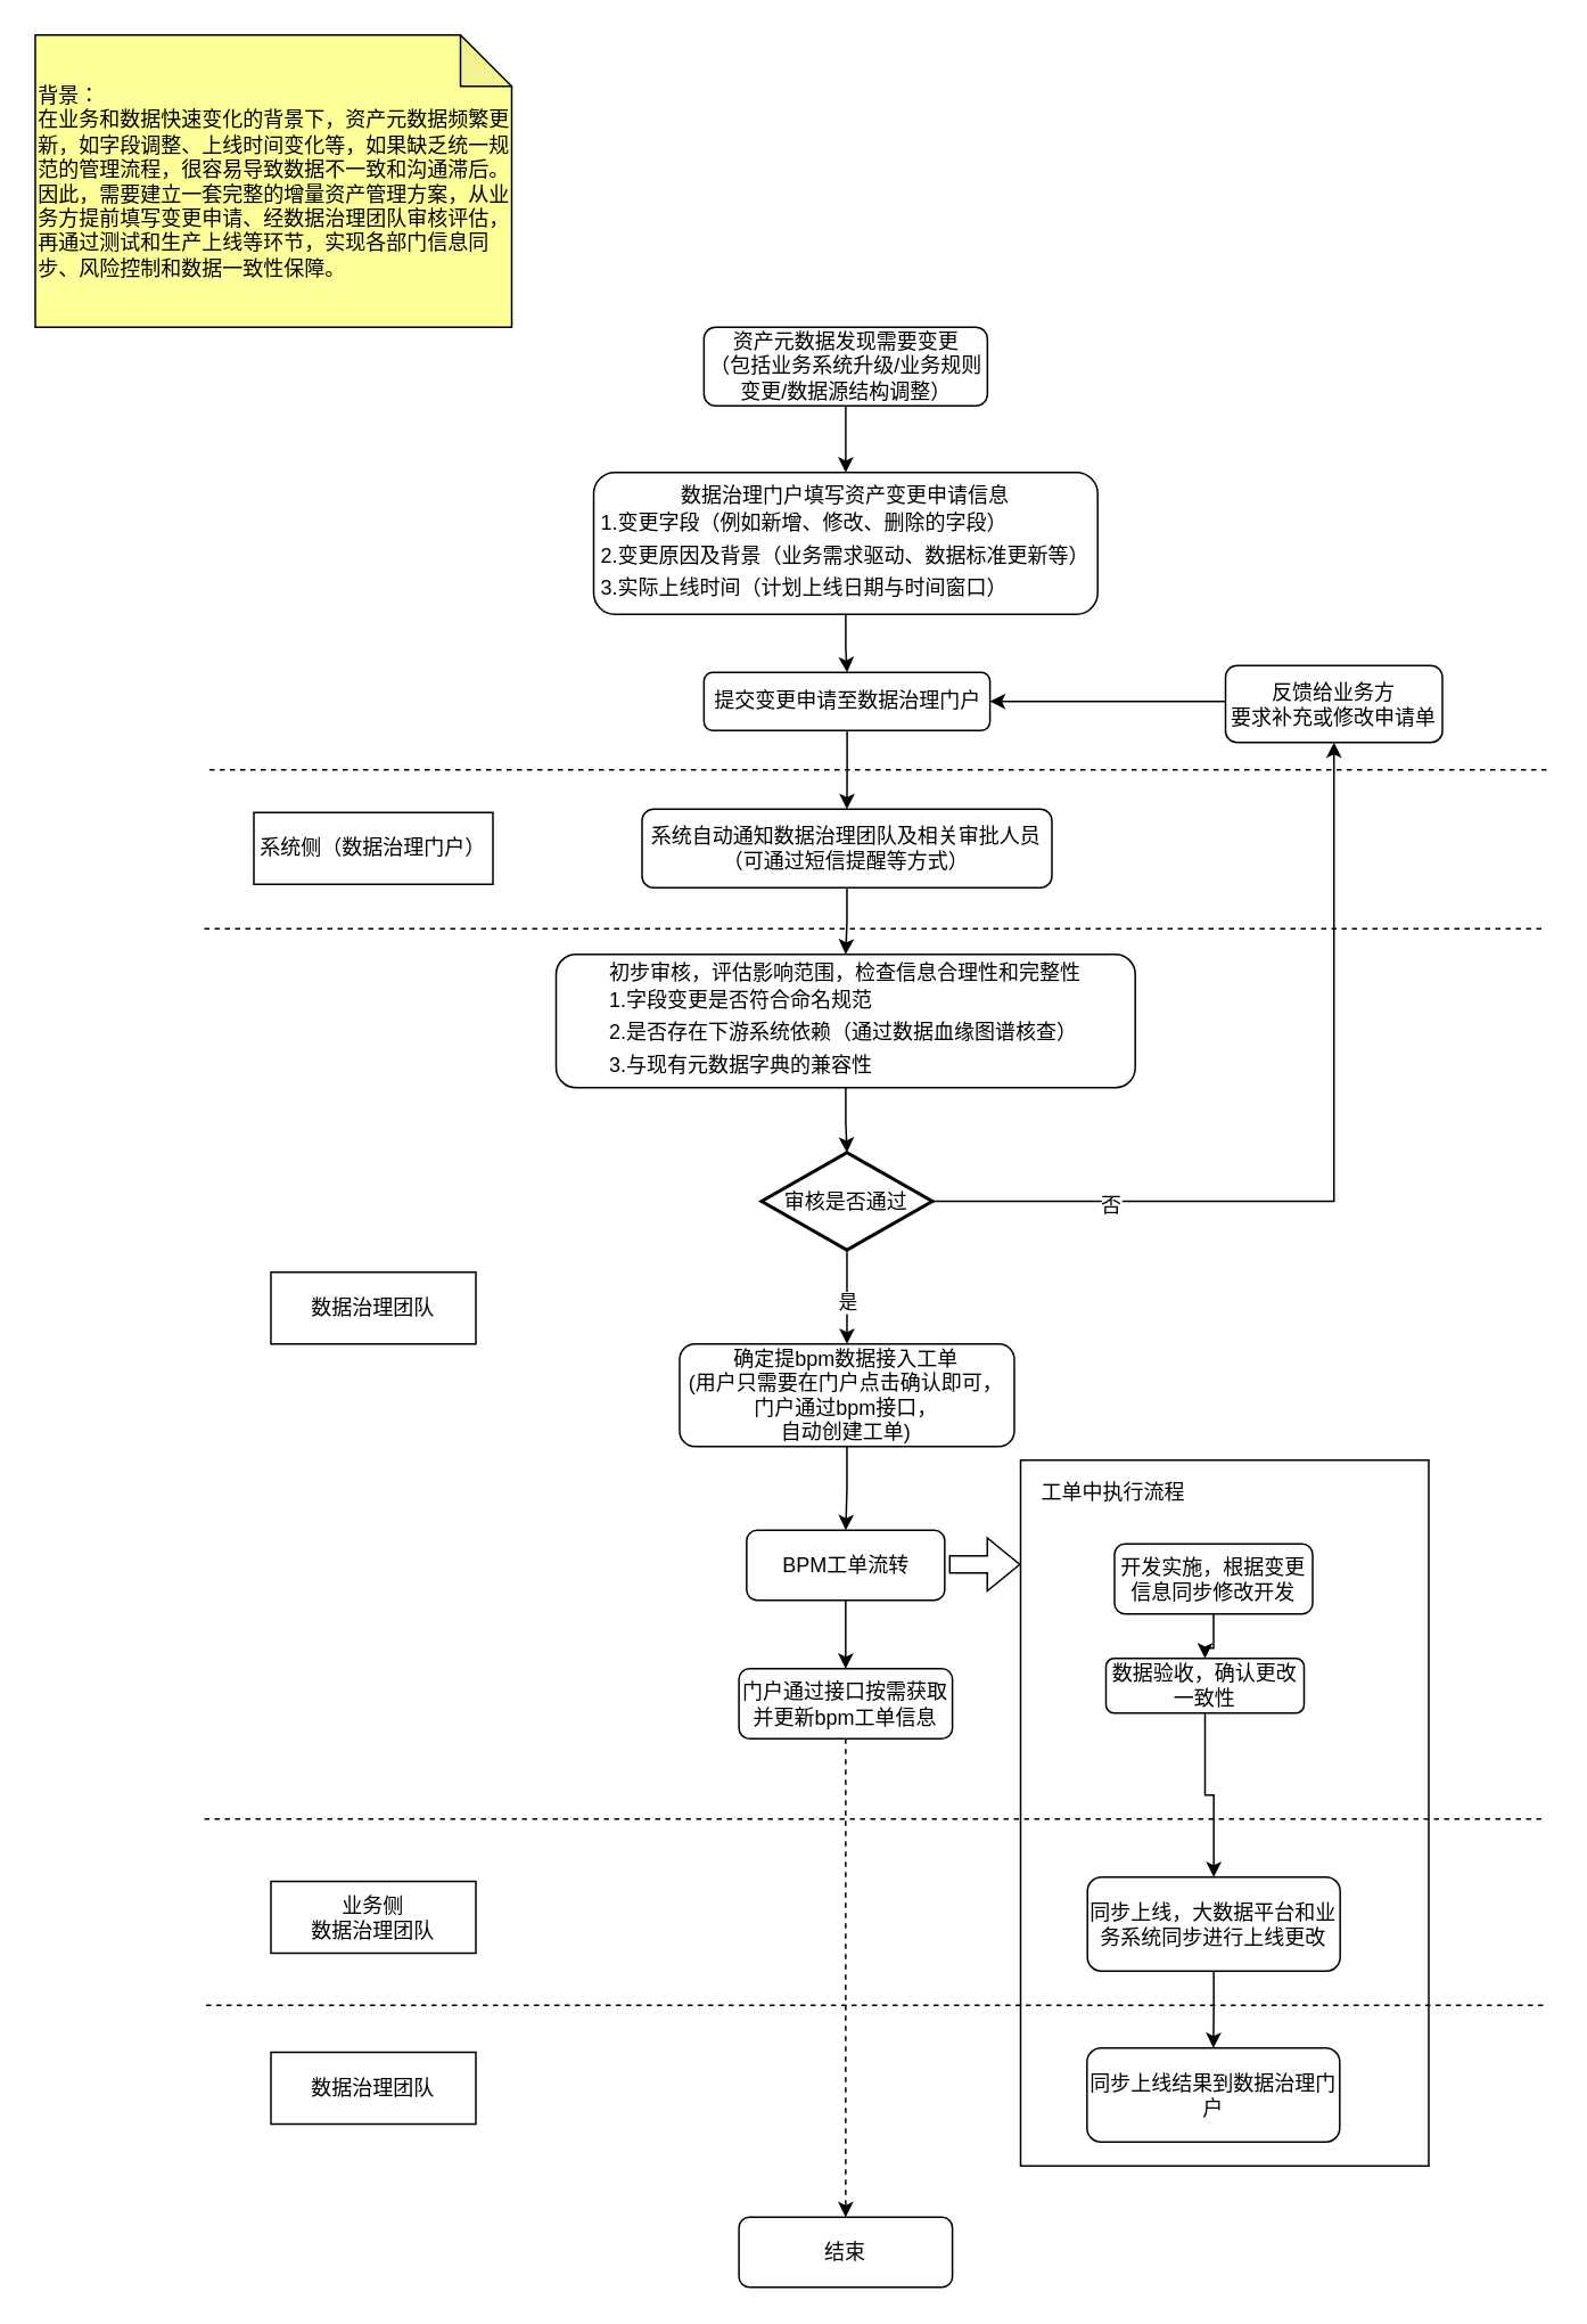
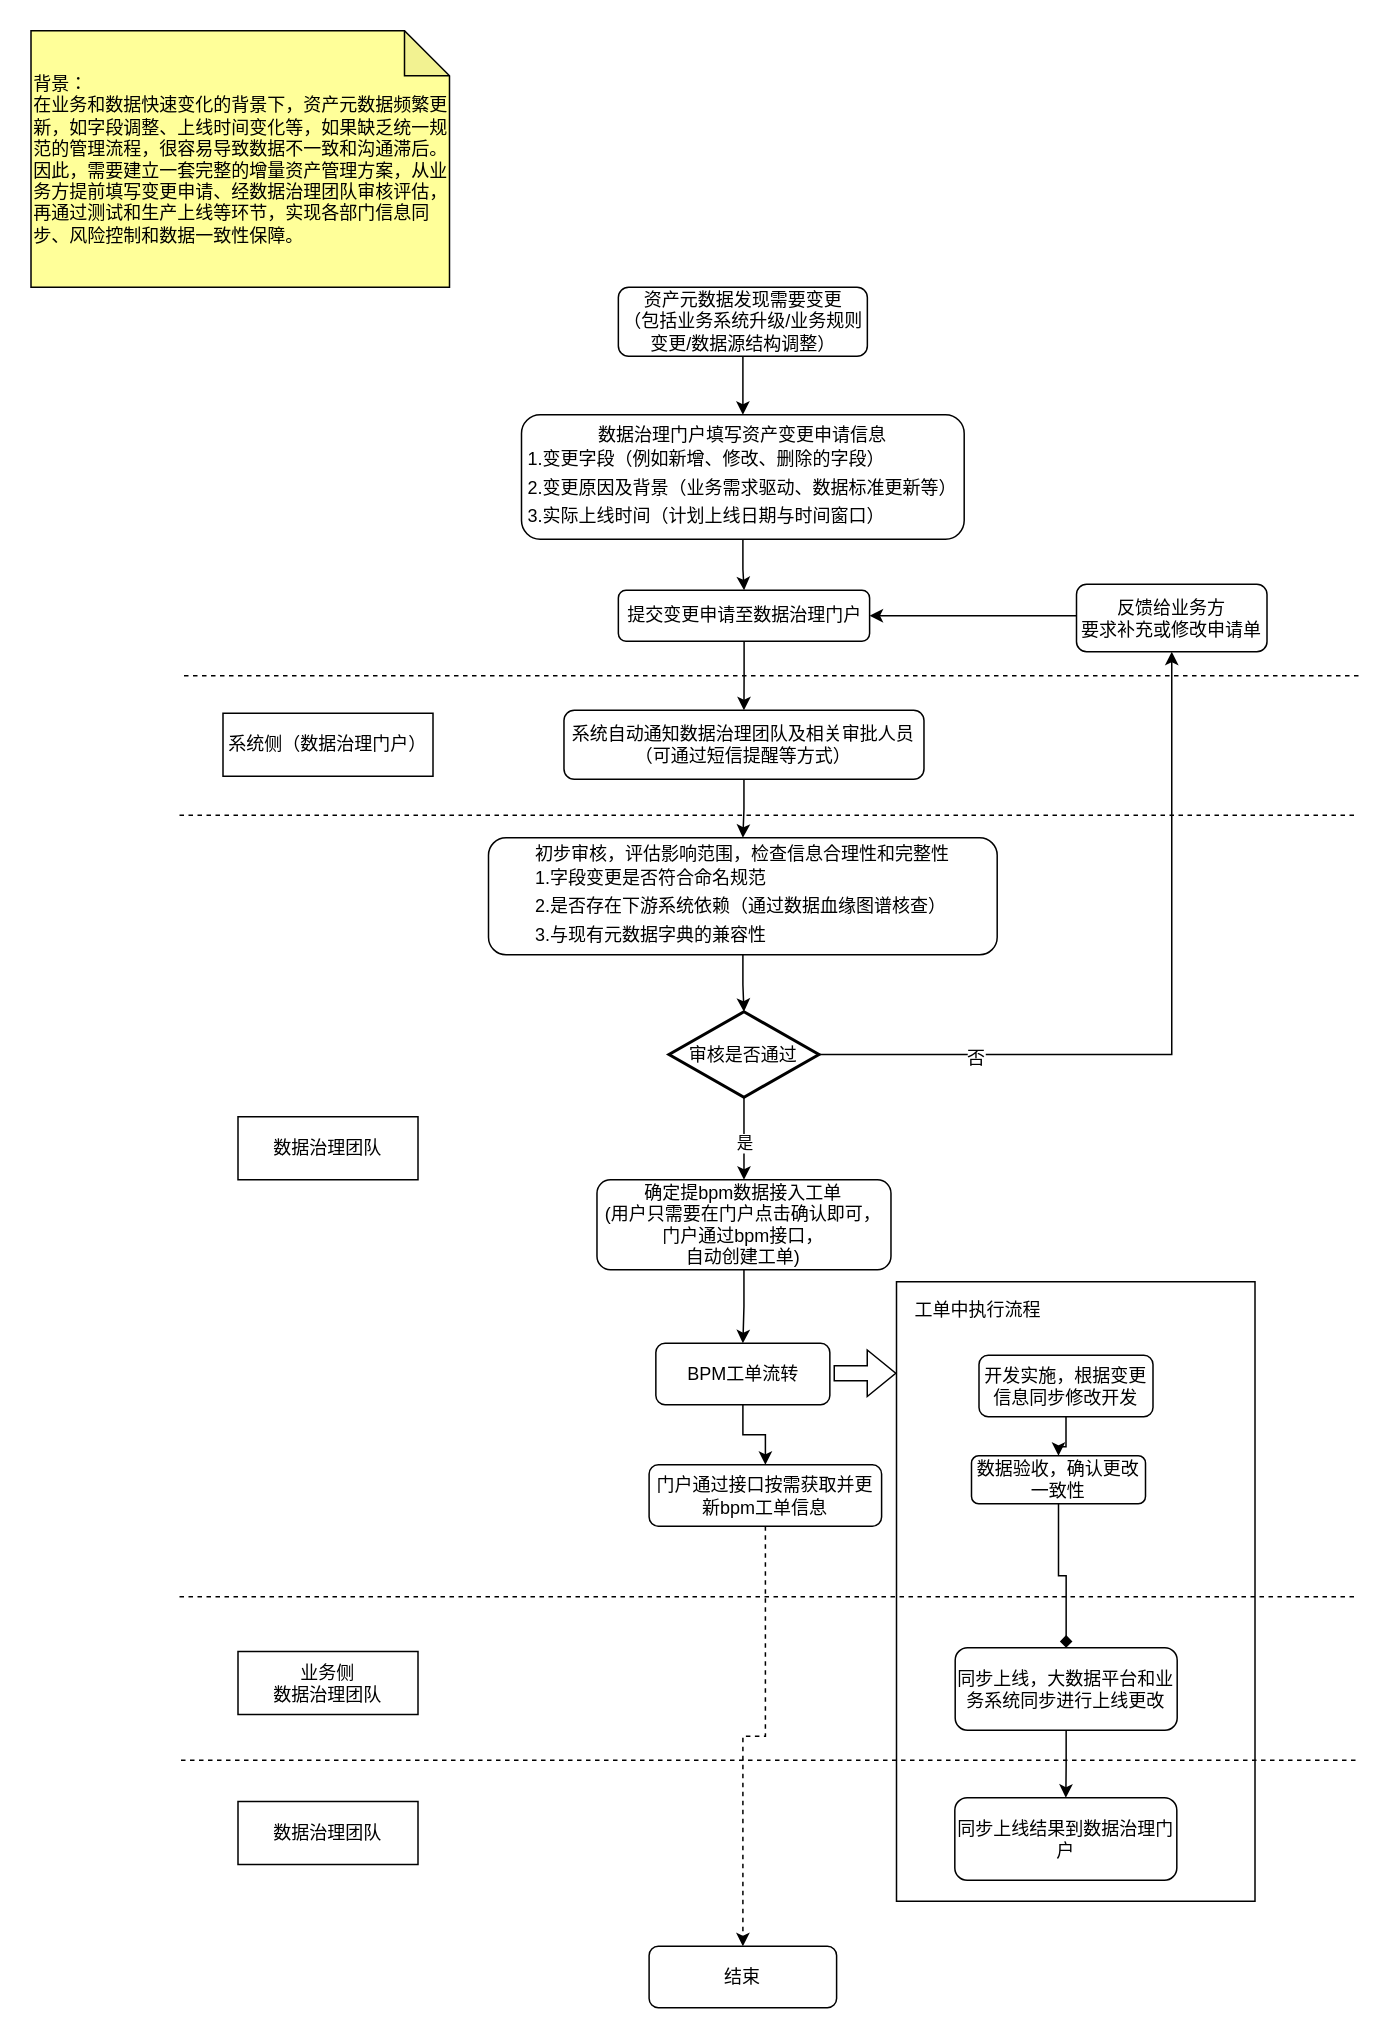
  <mxCell id="0" />
  <mxCell id="1" parent="0" />
  <mxCell id="2" style="edgeStyle=orthogonalEdgeStyle;rounded=0;orthogonalLoop=1;jettySize=auto;html=1;fontFamily=Helvetica;fontSize=12;fontColor=default;" parent="1" source="3" target="24" edge="1"><mxGeometry relative="1" as="geometry" /></mxCell>
  <mxCell id="3" value="&lt;font&gt;资产元数据发现需要变更&lt;/font&gt;&lt;div&gt;&lt;span&gt;&lt;font&gt;（包括&lt;span style=&quot;text-align: left;&quot;&gt;业务系统升级/业务规则变更/数据源结构调整&lt;/span&gt;）&lt;/font&gt;&lt;/span&gt;&lt;/div&gt;" style="rounded=1;whiteSpace=wrap;html=1;" parent="1" vertex="1"><mxGeometry x="411.57" y="191" width="166" height="46" as="geometry" /></mxCell>
  <mxCell id="4" style="edgeStyle=orthogonalEdgeStyle;rounded=0;orthogonalLoop=1;jettySize=auto;html=1;fontFamily=Helvetica;fontSize=12;fontColor=default;" parent="1" source="5" target="7" edge="1"><mxGeometry relative="1" as="geometry" /></mxCell>
  <mxCell id="5" value="提交变更申请至数据治理门户" style="rounded=1;whiteSpace=wrap;html=1;" parent="1" vertex="1"><mxGeometry x="411.57" y="393" width="167.5" height="34" as="geometry" /></mxCell>
  <mxCell id="6" style="edgeStyle=orthogonalEdgeStyle;rounded=0;orthogonalLoop=1;jettySize=auto;html=1;fontFamily=Helvetica;fontSize=12;fontColor=default;" parent="1" source="7" target="9" edge="1"><mxGeometry relative="1" as="geometry" /></mxCell>
  <mxCell id="7" value="系统自动通知数据治理团队及相关审批人员（可通过短信提醒等方式）" style="rounded=1;whiteSpace=wrap;html=1;" parent="1" vertex="1"><mxGeometry x="375.32" y="473" width="240" height="46" as="geometry" /></mxCell>
  <mxCell id="8" style="edgeStyle=orthogonalEdgeStyle;rounded=0;orthogonalLoop=1;jettySize=auto;html=1;fontFamily=Helvetica;fontSize=12;fontColor=default;" parent="1" source="9" target="16" edge="1"><mxGeometry relative="1" as="geometry" /></mxCell>
  <mxCell id="9" value="&lt;font face=&quot;Helvetica&quot; style=&quot;background-color: light-dark(#ffffff, var(--ge-dark-color, #121212));&quot;&gt;初步审核，评估影响范围，检查信息合理性和完整性&lt;/font&gt;&lt;div&gt;&lt;div style=&quot;line-height: 19px; white-space: pre;&quot;&gt;&lt;div style=&quot;text-align: left;&quot;&gt;&lt;font face=&quot;Helvetica&quot; style=&quot;background-color: light-dark(#ffffff, var(--ge-dark-color, #121212));&quot;&gt;1.字段变更是否符合命名规范&lt;/font&gt;&lt;/div&gt;&lt;div style=&quot;text-align: left;&quot;&gt;&lt;font face=&quot;Helvetica&quot; style=&quot;background-color: light-dark(#ffffff, var(--ge-dark-color, #121212));&quot;&gt;2.是否存在下游系统依赖（通过数据血缘图谱核查）&lt;/font&gt;&lt;/div&gt;&lt;div style=&quot;text-align: left;&quot;&gt;&lt;font face=&quot;Helvetica&quot; style=&quot;background-color: light-dark(#ffffff, var(--ge-dark-color, #121212));&quot;&gt;3.与现有元数据字典的兼容性&lt;/font&gt;&lt;/div&gt;&lt;/div&gt;&lt;/div&gt;" style="rounded=1;whiteSpace=wrap;html=1;" parent="1" vertex="1"><mxGeometry x="325" y="558" width="339.13" height="78" as="geometry" /></mxCell>
  <mxCell id="10" style="edgeStyle=orthogonalEdgeStyle;rounded=0;orthogonalLoop=1;jettySize=auto;html=1;entryX=1;entryY=0.5;entryDx=0;entryDy=0;fontFamily=Helvetica;fontSize=12;fontColor=default;" parent="1" source="11" target="5" edge="1"><mxGeometry relative="1" as="geometry"><Array as="points"><mxPoint x="773.57" y="410" /></Array></mxGeometry></mxCell>
  <mxCell id="11" value="反馈给业务方&lt;div&gt;要求补充或修改申请单&lt;/div&gt;" style="rounded=1;whiteSpace=wrap;html=1;" parent="1" vertex="1"><mxGeometry x="717" y="389" width="127" height="45" as="geometry" /></mxCell>
  <mxCell id="12" style="edgeStyle=orthogonalEdgeStyle;rounded=0;orthogonalLoop=1;jettySize=auto;html=1;fontFamily=Helvetica;fontSize=12;fontColor=default;" parent="1" source="16" target="11" edge="1"><mxGeometry relative="1" as="geometry" /></mxCell>
  <mxCell id="13" value="否" style="edgeLabel;html=1;align=center;verticalAlign=middle;resizable=0;points=[];rounded=1;strokeColor=default;fontFamily=Helvetica;fontSize=12;fontColor=default;fillColor=default;" parent="12" vertex="1" connectable="0"><mxGeometry x="-0.587" y="-2" relative="1" as="geometry"><mxPoint as="offset" /></mxGeometry></mxCell>
  <mxCell id="14" value="" style="edgeStyle=orthogonalEdgeStyle;rounded=0;orthogonalLoop=1;jettySize=auto;html=1;" edge="1" parent="1" source="16" target="36"><mxGeometry relative="1" as="geometry" /></mxCell>
  <mxCell id="15" value="是" style="edgeLabel;html=1;align=center;verticalAlign=middle;resizable=0;points=[];" vertex="1" connectable="0" parent="14"><mxGeometry x="0.103" relative="1" as="geometry"><mxPoint as="offset" /></mxGeometry></mxCell>
  <mxCell id="16" value="审核是否通过" style="strokeWidth=2;html=1;shape=mxgraph.flowchart.decision;whiteSpace=wrap;rounded=1;strokeColor=default;align=center;verticalAlign=middle;fontFamily=Helvetica;fontSize=12;fontColor=default;fillColor=default;" parent="1" vertex="1"><mxGeometry x="445.32" y="674" width="100" height="57" as="geometry" /></mxCell>
  <mxCell id="17" value="" style="edgeStyle=orthogonalEdgeStyle;rounded=0;orthogonalLoop=1;jettySize=auto;html=1;" edge="1" parent="1" source="18" target="20"><mxGeometry relative="1" as="geometry" /></mxCell>
  <mxCell id="18" value="开发实施，根据变更信息同步修改开发" style="rounded=1;whiteSpace=wrap;html=1;" parent="1" vertex="1"><mxGeometry x="652" y="903" width="116" height="41" as="geometry" /></mxCell>
- <mxCell id="19" value="" style="edgeStyle=orthogonalEdgeStyle;rounded=0;orthogonalLoop=1;jettySize=auto;html=1;" edge="1" parent="1" source="20" target="22"><mxGeometry relative="1" as="geometry" /></mxCell>
+ <mxCell id="19" value="" style="edgeStyle=orthogonalEdgeStyle;rounded=0;orthogonalLoop=1;jettySize=auto;html=1;endArrow=diamond;" edge="1" parent="1" source="20" target="22"><mxGeometry relative="1" as="geometry" /></mxCell>
  <mxCell id="20" value="数据验收，确认更改一致性" style="rounded=1;whiteSpace=wrap;html=1;" parent="1" vertex="1"><mxGeometry x="647" y="970" width="116" height="32" as="geometry" /></mxCell>
  <mxCell id="21" value="" style="edgeStyle=orthogonalEdgeStyle;rounded=0;orthogonalLoop=1;jettySize=auto;html=1;fontFamily=Helvetica;fontSize=12;fontColor=default;" parent="1" source="22" target="29" edge="1"><mxGeometry relative="1" as="geometry" /></mxCell>
  <mxCell id="22" value="同步上线，大数据平台和业务系统同步进行上线更改" style="rounded=1;whiteSpace=wrap;html=1;" parent="1" vertex="1"><mxGeometry x="636.13" y="1098" width="148" height="55" as="geometry" /></mxCell>
  <mxCell id="23" style="edgeStyle=orthogonalEdgeStyle;rounded=0;orthogonalLoop=1;jettySize=auto;html=1;fontFamily=Helvetica;fontSize=12;fontColor=default;" parent="1" source="24" target="5" edge="1"><mxGeometry relative="1" as="geometry" /></mxCell>
  <mxCell id="24" value="&lt;span style=&quot;text-align: left; background-color: rgb(255, 255, 255);&quot;&gt;数据治理门户填写资产变更申请信息&lt;/span&gt;&lt;div style=&quot;text-align: left;&quot;&gt;&lt;div style=&quot;line-height: 19px; white-space: pre;&quot;&gt;&lt;div&gt;&lt;span style=&quot;background-color: rgb(255, 255, 255);&quot;&gt;1.变更字段（例如新增、修改、删除的字段）&lt;/span&gt;&lt;/div&gt;&lt;div&gt;&lt;span style=&quot;background-color: rgb(255, 255, 255);&quot;&gt;2.变更原因及背景（业务需求驱动、数据标准更新等）&lt;/span&gt;&lt;/div&gt;&lt;div&gt;&lt;span style=&quot;background-color: rgb(255, 255, 255);&quot;&gt;3.实际上线时间（计划上线日期与时间窗口）&lt;/span&gt;&lt;/div&gt;&lt;/div&gt;&lt;/div&gt;" style="rounded=1;whiteSpace=wrap;html=1;strokeColor=default;align=center;verticalAlign=middle;fontFamily=Helvetica;fontSize=12;fontColor=default;fillColor=default;" parent="1" vertex="1"><mxGeometry x="347" y="276" width="295.13" height="83" as="geometry" /></mxCell>
  <mxCell id="25" value="背景：&lt;div&gt;在业务和数据快速变化的背景下，资产元数据频繁更新，如字段调整、上线时间变化等，如果缺乏统一规范的管理流程，很容易导致数据不一致和沟通滞后。因此，需要建立一套完整的增量资产管理方案，从业务方提前填写变更申请、经数据治理团队审核评估，再通过测试和生产上线等环节，实现各部门信息同步、风险控制和数据一致性保障。&lt;/div&gt;" style="shape=note;whiteSpace=wrap;html=1;backgroundOutline=1;darkOpacity=0.05;rounded=1;strokeColor=default;align=left;verticalAlign=middle;fontFamily=Helvetica;fontSize=12;fontColor=default;fillColor=#FFFF99;" parent="1" vertex="1"><mxGeometry x="20" y="20" width="279" height="171" as="geometry" /></mxCell>
  <mxCell id="26" value="系统侧（数据治理门户）" style="rounded=0;whiteSpace=wrap;html=1;strokeColor=default;align=center;verticalAlign=middle;fontFamily=Helvetica;fontSize=12;fontColor=default;fillColor=default;" parent="1" vertex="1"><mxGeometry x="148" y="475" width="140" height="42" as="geometry" /></mxCell>
  <mxCell id="27" value="数据治理团队" style="rounded=0;whiteSpace=wrap;html=1;strokeColor=default;align=center;verticalAlign=middle;fontFamily=Helvetica;fontSize=12;fontColor=default;fillColor=default;" parent="1" vertex="1"><mxGeometry x="158" y="744" width="120" height="42" as="geometry" /></mxCell>
  <mxCell id="28" value="业务侧&lt;div&gt;数据治理团队&lt;/div&gt;" style="rounded=0;whiteSpace=wrap;html=1;strokeColor=default;align=center;verticalAlign=middle;fontFamily=Helvetica;fontSize=12;fontColor=default;fillColor=default;" parent="1" vertex="1"><mxGeometry x="158" y="1100.5" width="120" height="42" as="geometry" /></mxCell>
  <mxCell id="29" value="同步上线结果到数据治理门户" style="rounded=1;whiteSpace=wrap;html=1;" parent="1" vertex="1"><mxGeometry x="635.88" y="1198" width="148" height="55" as="geometry" /></mxCell>
  <mxCell id="30" value="数据治理团队" style="rounded=0;whiteSpace=wrap;html=1;strokeColor=default;align=center;verticalAlign=middle;fontFamily=Helvetica;fontSize=12;fontColor=default;fillColor=default;" parent="1" vertex="1"><mxGeometry x="158" y="1200.5" width="120" height="42" as="geometry" /></mxCell>
  <mxCell id="31" value="" style="endArrow=none;dashed=1;html=1;rounded=0;fontFamily=Helvetica;fontSize=12;fontColor=default;" parent="1" edge="1"><mxGeometry width="50" height="50" relative="1" as="geometry"><mxPoint x="122" y="450" as="sourcePoint" /><mxPoint x="907" y="450" as="targetPoint" /></mxGeometry></mxCell>
  <mxCell id="32" value="" style="endArrow=none;dashed=1;html=1;rounded=0;fontFamily=Helvetica;fontSize=12;fontColor=default;" parent="1" edge="1"><mxGeometry width="50" height="50" relative="1" as="geometry"><mxPoint x="119" y="543" as="sourcePoint" /><mxPoint x="904" y="543" as="targetPoint" /></mxGeometry></mxCell>
  <mxCell id="33" value="" style="endArrow=none;dashed=1;html=1;rounded=0;fontFamily=Helvetica;fontSize=12;fontColor=default;" parent="1" edge="1"><mxGeometry width="50" height="50" relative="1" as="geometry"><mxPoint x="119" y="1064" as="sourcePoint" /><mxPoint x="904" y="1064" as="targetPoint" /></mxGeometry></mxCell>
  <mxCell id="34" value="" style="endArrow=none;dashed=1;html=1;rounded=0;fontFamily=Helvetica;fontSize=12;fontColor=default;" parent="1" edge="1"><mxGeometry width="50" height="50" relative="1" as="geometry"><mxPoint x="120" y="1173" as="sourcePoint" /><mxPoint x="905" y="1173" as="targetPoint" /></mxGeometry></mxCell>
  <mxCell id="35" value="" style="edgeStyle=orthogonalEdgeStyle;rounded=0;orthogonalLoop=1;jettySize=auto;html=1;" edge="1" parent="1" source="36" target="38"><mxGeometry relative="1" as="geometry" /></mxCell>
  <mxCell id="36" value="&lt;div&gt;确定提bpm数据接入工单&lt;/div&gt;&lt;div&gt;(用户只需要在门户点击确认即可，门户通过bpm接口，&lt;/div&gt;&lt;div&gt;自动创建工单)&lt;/div&gt;" style="rounded=1;whiteSpace=wrap;html=1;" vertex="1" parent="1"><mxGeometry x="397.32" y="786" width="196" height="60" as="geometry" /></mxCell>
  <mxCell id="37" value="" style="edgeStyle=orthogonalEdgeStyle;rounded=0;orthogonalLoop=1;jettySize=auto;html=1;" edge="1" parent="1" source="38" target="40"><mxGeometry relative="1" as="geometry" /></mxCell>
  <mxCell id="38" value="BPM工单流转" style="rounded=1;whiteSpace=wrap;html=1;" vertex="1" parent="1"><mxGeometry x="436.57" y="895" width="116" height="41" as="geometry" /></mxCell>
  <mxCell id="39" style="edgeStyle=orthogonalEdgeStyle;rounded=0;orthogonalLoop=1;jettySize=auto;html=1;dashed=1;" edge="1" parent="1" source="40" target="41"><mxGeometry relative="1" as="geometry" /></mxCell>
- <mxCell id="40" value="门户通过接口按需获取并更新bpm工单信息" style="rounded=1;whiteSpace=wrap;html=1;" vertex="1" parent="1"><mxGeometry x="432.07" y="976" width="125" height="41" as="geometry" /></mxCell>
+ <mxCell id="40" value="门户通过接口按需获取并更新bpm工单信息" style="rounded=1;whiteSpace=wrap;html=1;" vertex="1" parent="1"><mxGeometry x="432.07" y="976" width="155" height="41" as="geometry" /></mxCell>
  <mxCell id="41" value="结束" style="rounded=1;whiteSpace=wrap;html=1;" vertex="1" parent="1"><mxGeometry x="432.07" y="1297" width="125" height="41" as="geometry" /></mxCell>
  <mxCell id="42" value="" style="rounded=0;whiteSpace=wrap;html=1;fillColor=none;" vertex="1" parent="1"><mxGeometry x="597" y="854" width="239" height="413" as="geometry" /></mxCell>
  <mxCell id="43" value="工单中执行流程" style="text;html=1;align=center;verticalAlign=middle;resizable=0;points=[];autosize=1;strokeColor=none;fillColor=none;" vertex="1" parent="1"><mxGeometry x="600" y="860" width="102" height="26" as="geometry" /></mxCell>
  <mxCell id="44" value="" style="shape=flexArrow;endArrow=classic;html=1;rounded=0;" edge="1" parent="1"><mxGeometry width="50" height="50" relative="1" as="geometry"><mxPoint x="555" y="915" as="sourcePoint" /><mxPoint x="597" y="915" as="targetPoint" /></mxGeometry></mxCell>
